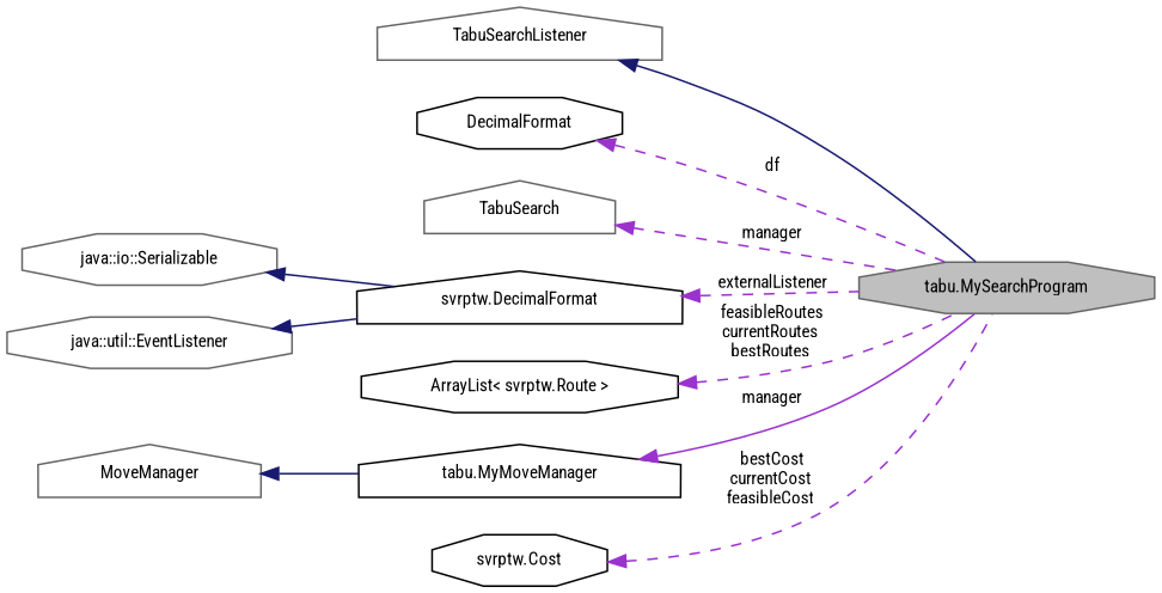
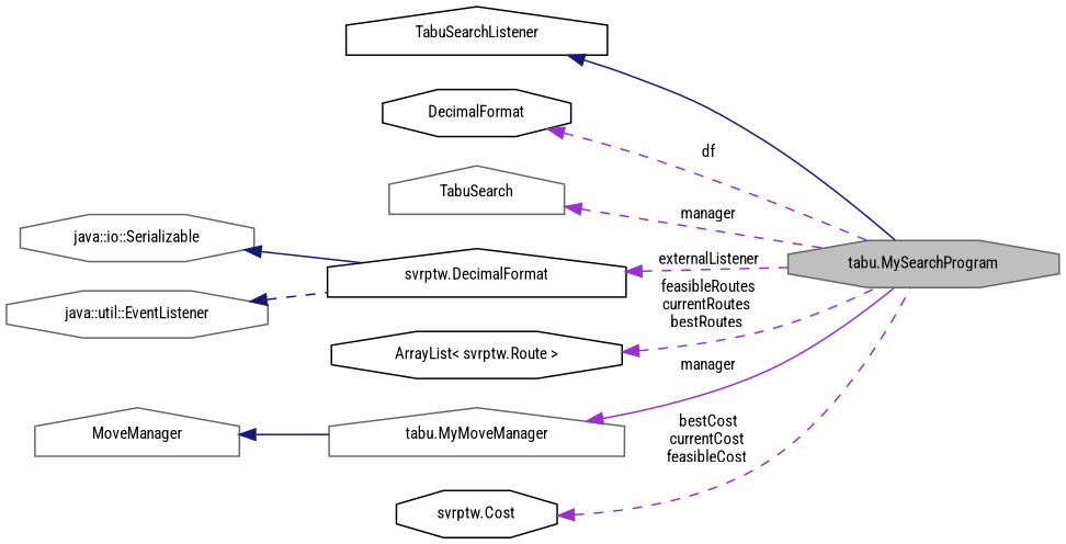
  digraph {
    fontname="Roboto Condensed"
    rankdir=LR
    node [color=gray40 fillcolor=white fontname="Roboto Condensed" fontsize=10 shape=octagon style=filled]
    edge [color=darkorchid3 dir=back fontname="Roboto Condensed" fontsize=10 labelfontname=Helvetica labelfontsize=10 style=solid]
    n1 [fillcolor=grey75 fontcolor=black height=0.2 label="tabu.MySearchProgram" width=0.4]
-   n2 [height=0.2 label=TabuSearchListener shape=house width=0.4]
+   n2 [color=black height=0.2 label=TabuSearchListener shape=house width=0.4]
    n3 [color=black height=0.2 label=DecimalFormat width=0.4]
    n4 [height=0.2 label=TabuSearch shape=house width=0.4]
    n5 [color=black height=0.2 label="svrptw.DecimalFormat" shape=house width=0.4]
    n6 [height=0.2 label="java::io::Serializable" width=0.4]
    n7 [height=0.2 label="java::util::EventListener" width=0.4]
    n8 [color=black height=0.2 label="ArrayList\< svrptw.Route \>" width=0.4]
-   n9 [color=black height=0.2 label="tabu.MyMoveManager" shape=house width=0.4]
+   n9 [height=0.2 label="tabu.MyMoveManager" shape=house width=0.4]
    n10 [height=0.2 label=MoveManager shape=house width=0.4]
    n11 [color=black height=0.2 label="svrptw.Cost" width=0.4]
    n2 -> n1 [color=midnightblue]
    n3 -> n1 [label=" df" style=dashed]
    n4 -> n1 [label=" manager" style=dashed]
    n5 -> n1 [label=" externalListener" style=dashed]
    n6 -> n5 [color=midnightblue]
-   n7 -> n5 [color=midnightblue]
+   n7 -> n5 [color=midnightblue style=dashed]
    n8 -> n1 [label=" feasibleRoutes\ncurrentRoutes\nbestRoutes" style=dashed]
    n9 -> n1 [label=" manager"]
    n10 -> n9 [color=midnightblue]
    n11 -> n1 [label=" bestCost\ncurrentCost\nfeasibleCost" style=dashed]
  }
